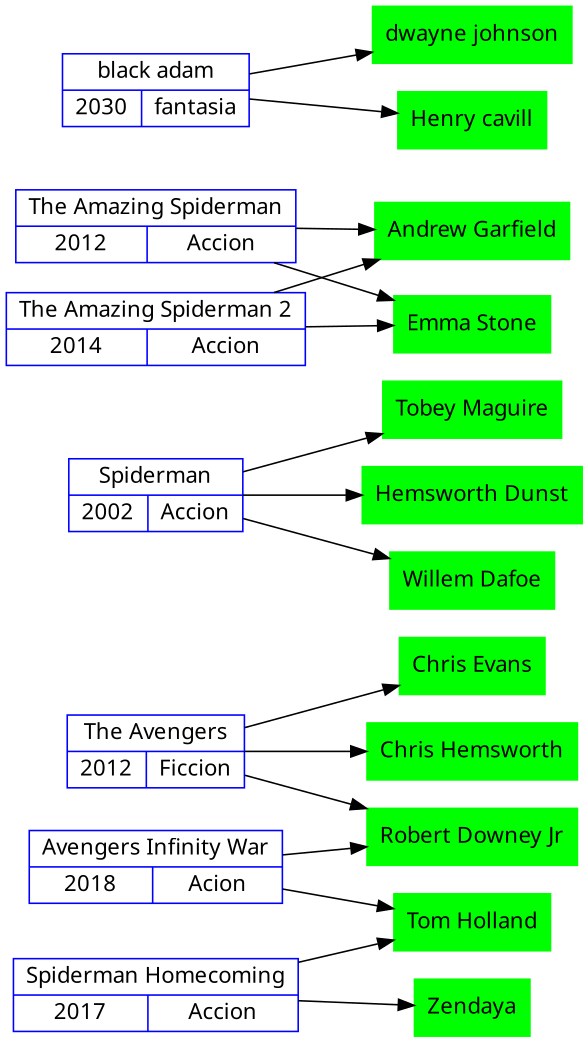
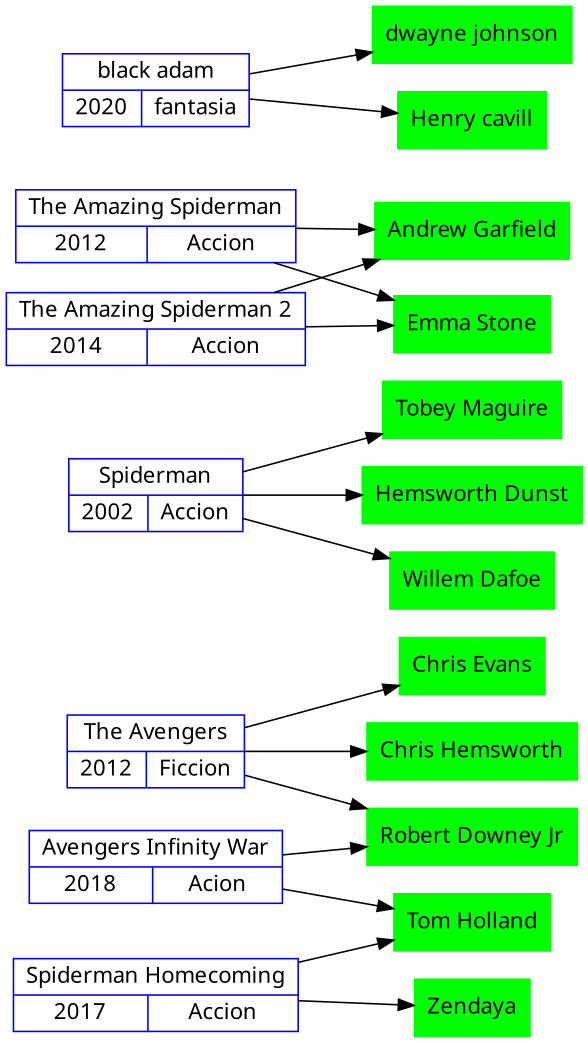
  digraph {
    fontname="Noto Sans"
    rankdir=LR
    node [color=green fontname="Noto Sans" shape=box style=filled]
    edge [fontname="Noto Sans"]
    n1 [color=blue label="The Avengers|{2012 | Ficcion}" shape=record style=""]
    n2 [label="Robert Downey Jr"]
    n3 [label="Chris Evans"]
    n4 [label="Chris Hemsworth"]
    n5 [color=blue label="Spiderman|{2002 | Accion}" shape=record style=""]
    n6 [label="Tobey Maguire"]
    n7 [label="Hemsworth Dunst"]
    n8 [label="Willem Dafoe"]
    n9 [color=blue label="The Amazing Spiderman|{2012 | Accion}" shape=record style=""]
    n10 [label="Andrew Garfield"]
    n11 [label="Emma Stone"]
    n12 [color=blue label="Spiderman Homecoming|{2017 | Accion}" shape=record style=""]
    n13 [label="Tom Holland"]
    n14 [label=Zendaya]
    n15 [color=blue label="Avengers Infinity War|{2018 | Acion}" shape=record style=""]
-   n16 [color=blue label="black adam|{2030 | fantasia}" shape=record style=""]
+   n16 [color=blue label="black adam|{2020 | fantasia}" shape=record style=""]
    n17 [label="dwayne johnson"]
    n18 [label="Henry cavill"]
    n19 [color=blue label="The Amazing Spiderman 2|{2014 | Accion}" shape=record style=""]
    n1 -> n2
    n1 -> n3
    n1 -> n4
    n5 -> n6
    n5 -> n7
    n5 -> n8
    n9 -> n10
    n9 -> n11
    n12 -> n13
    n12 -> n14
    n15 -> n2
    n15 -> n13
    n16 -> n17
    n16 -> n18
    n19 -> n10
    n19 -> n11
  }
